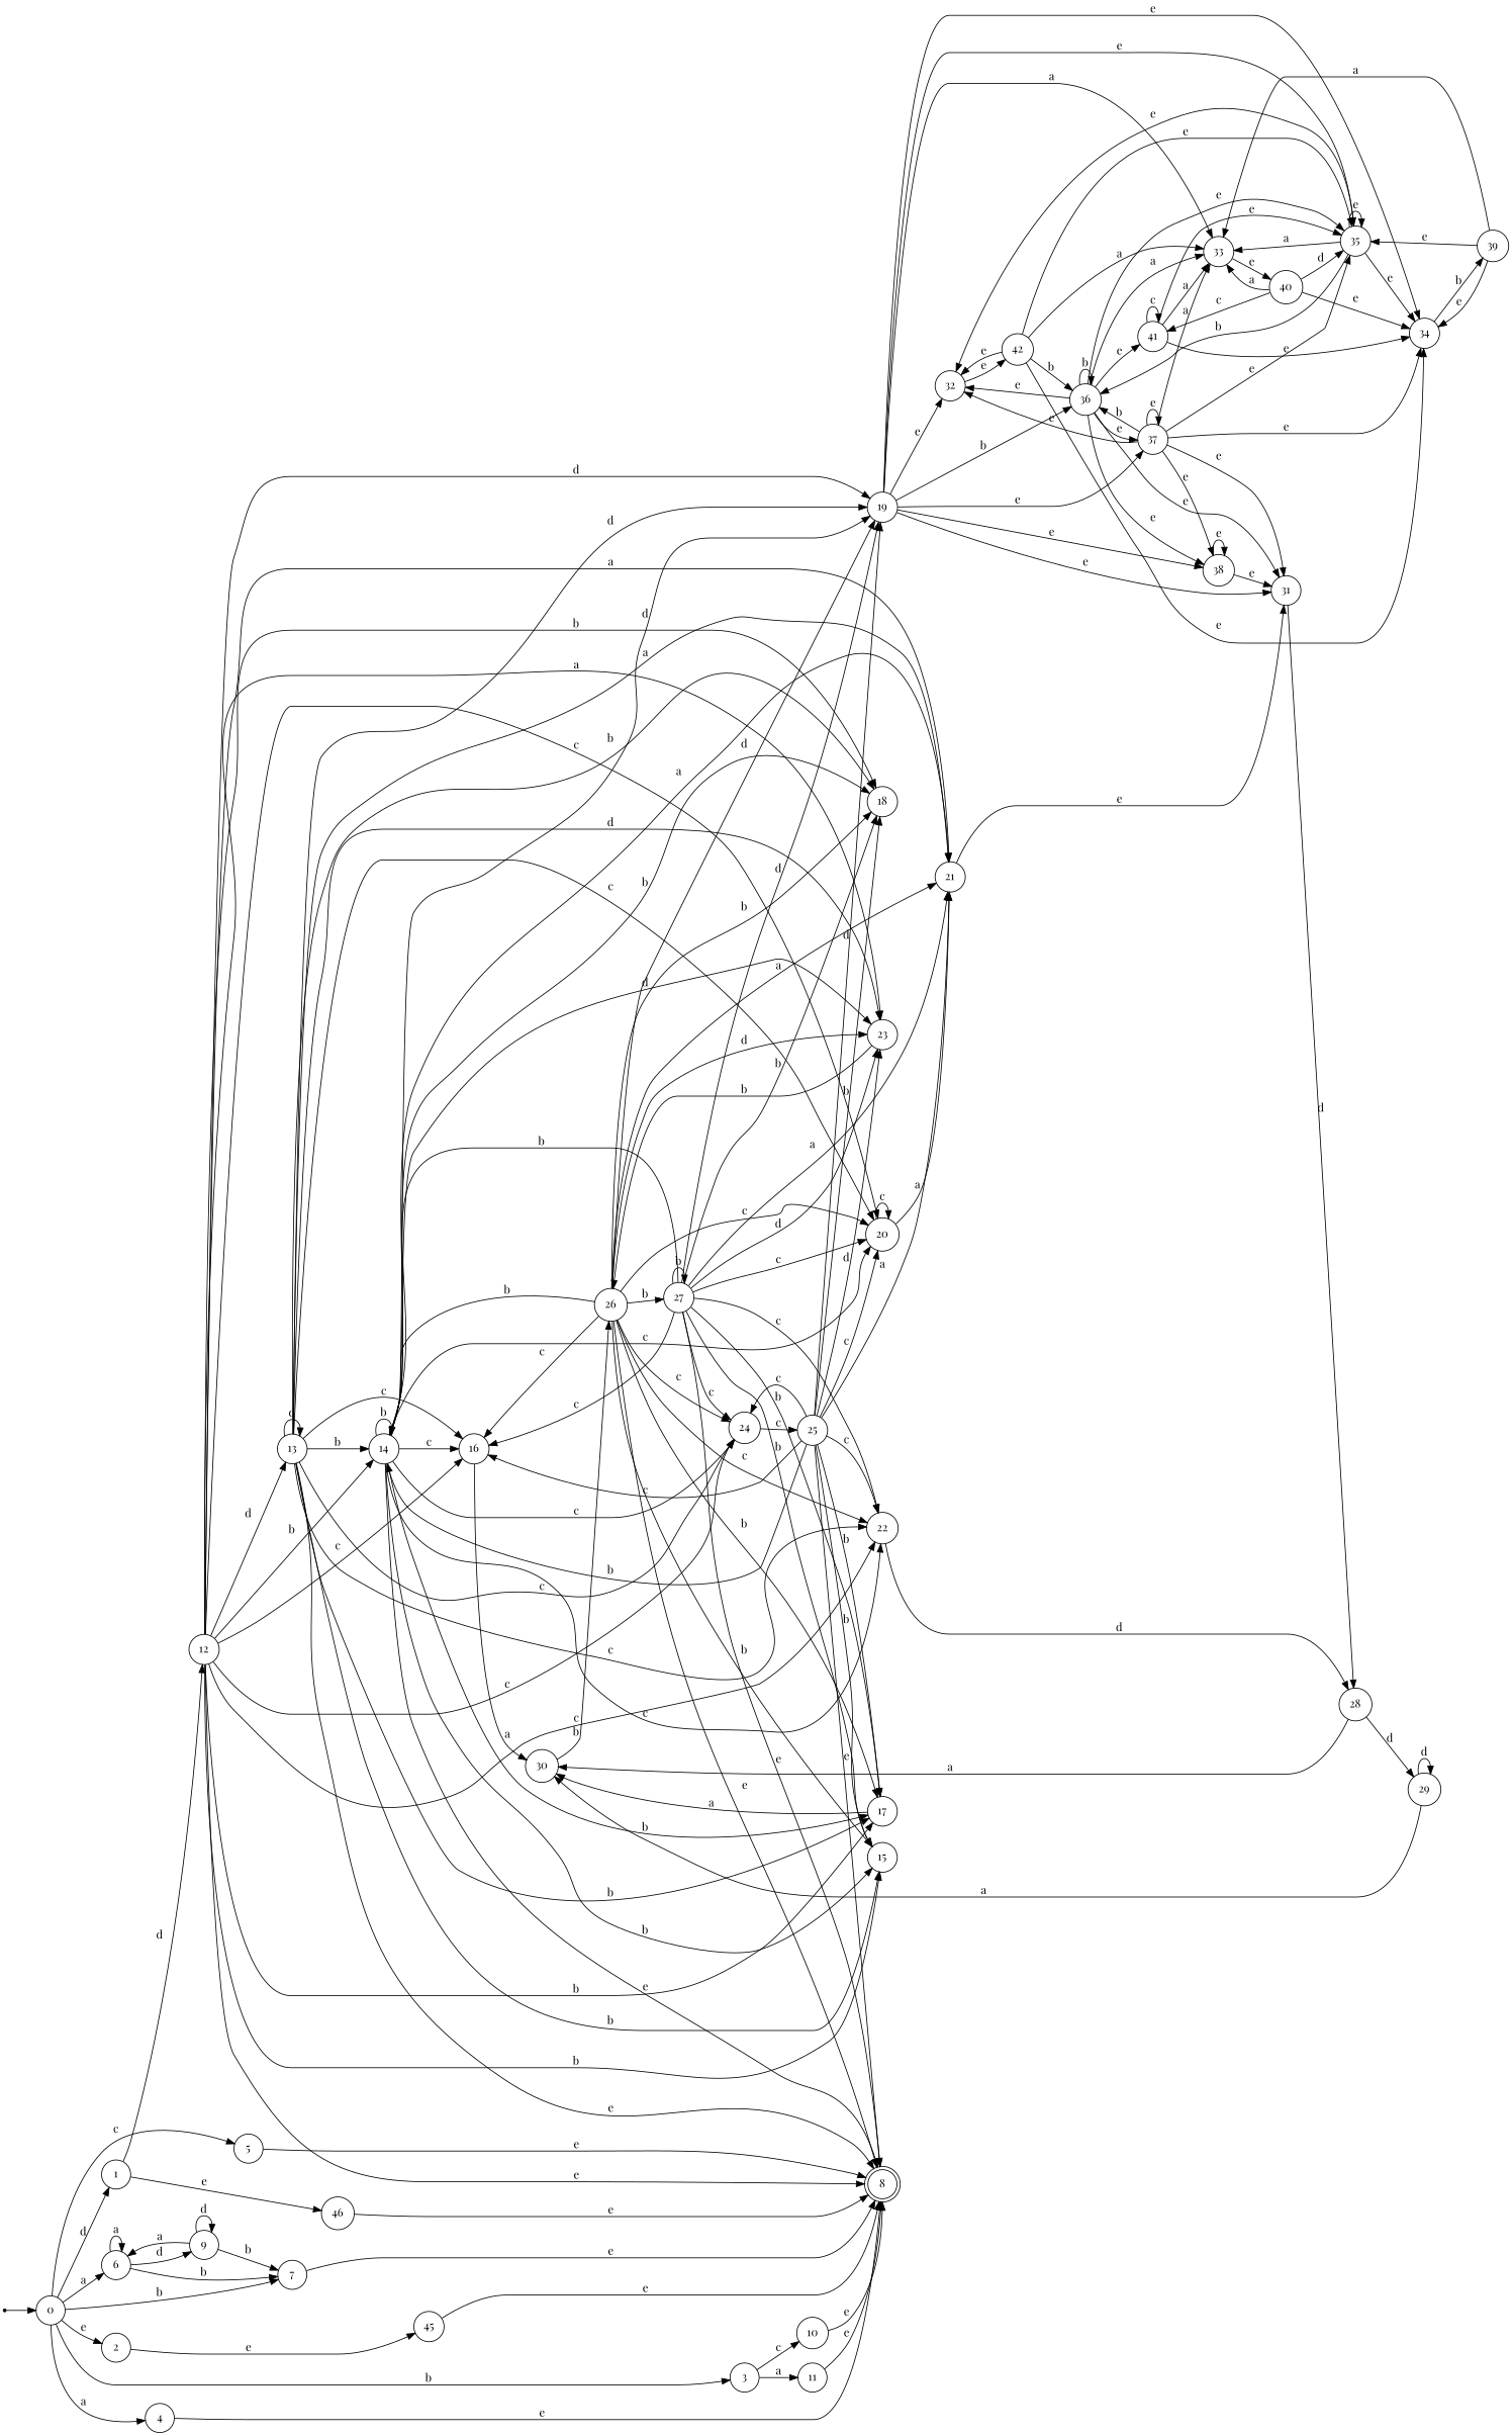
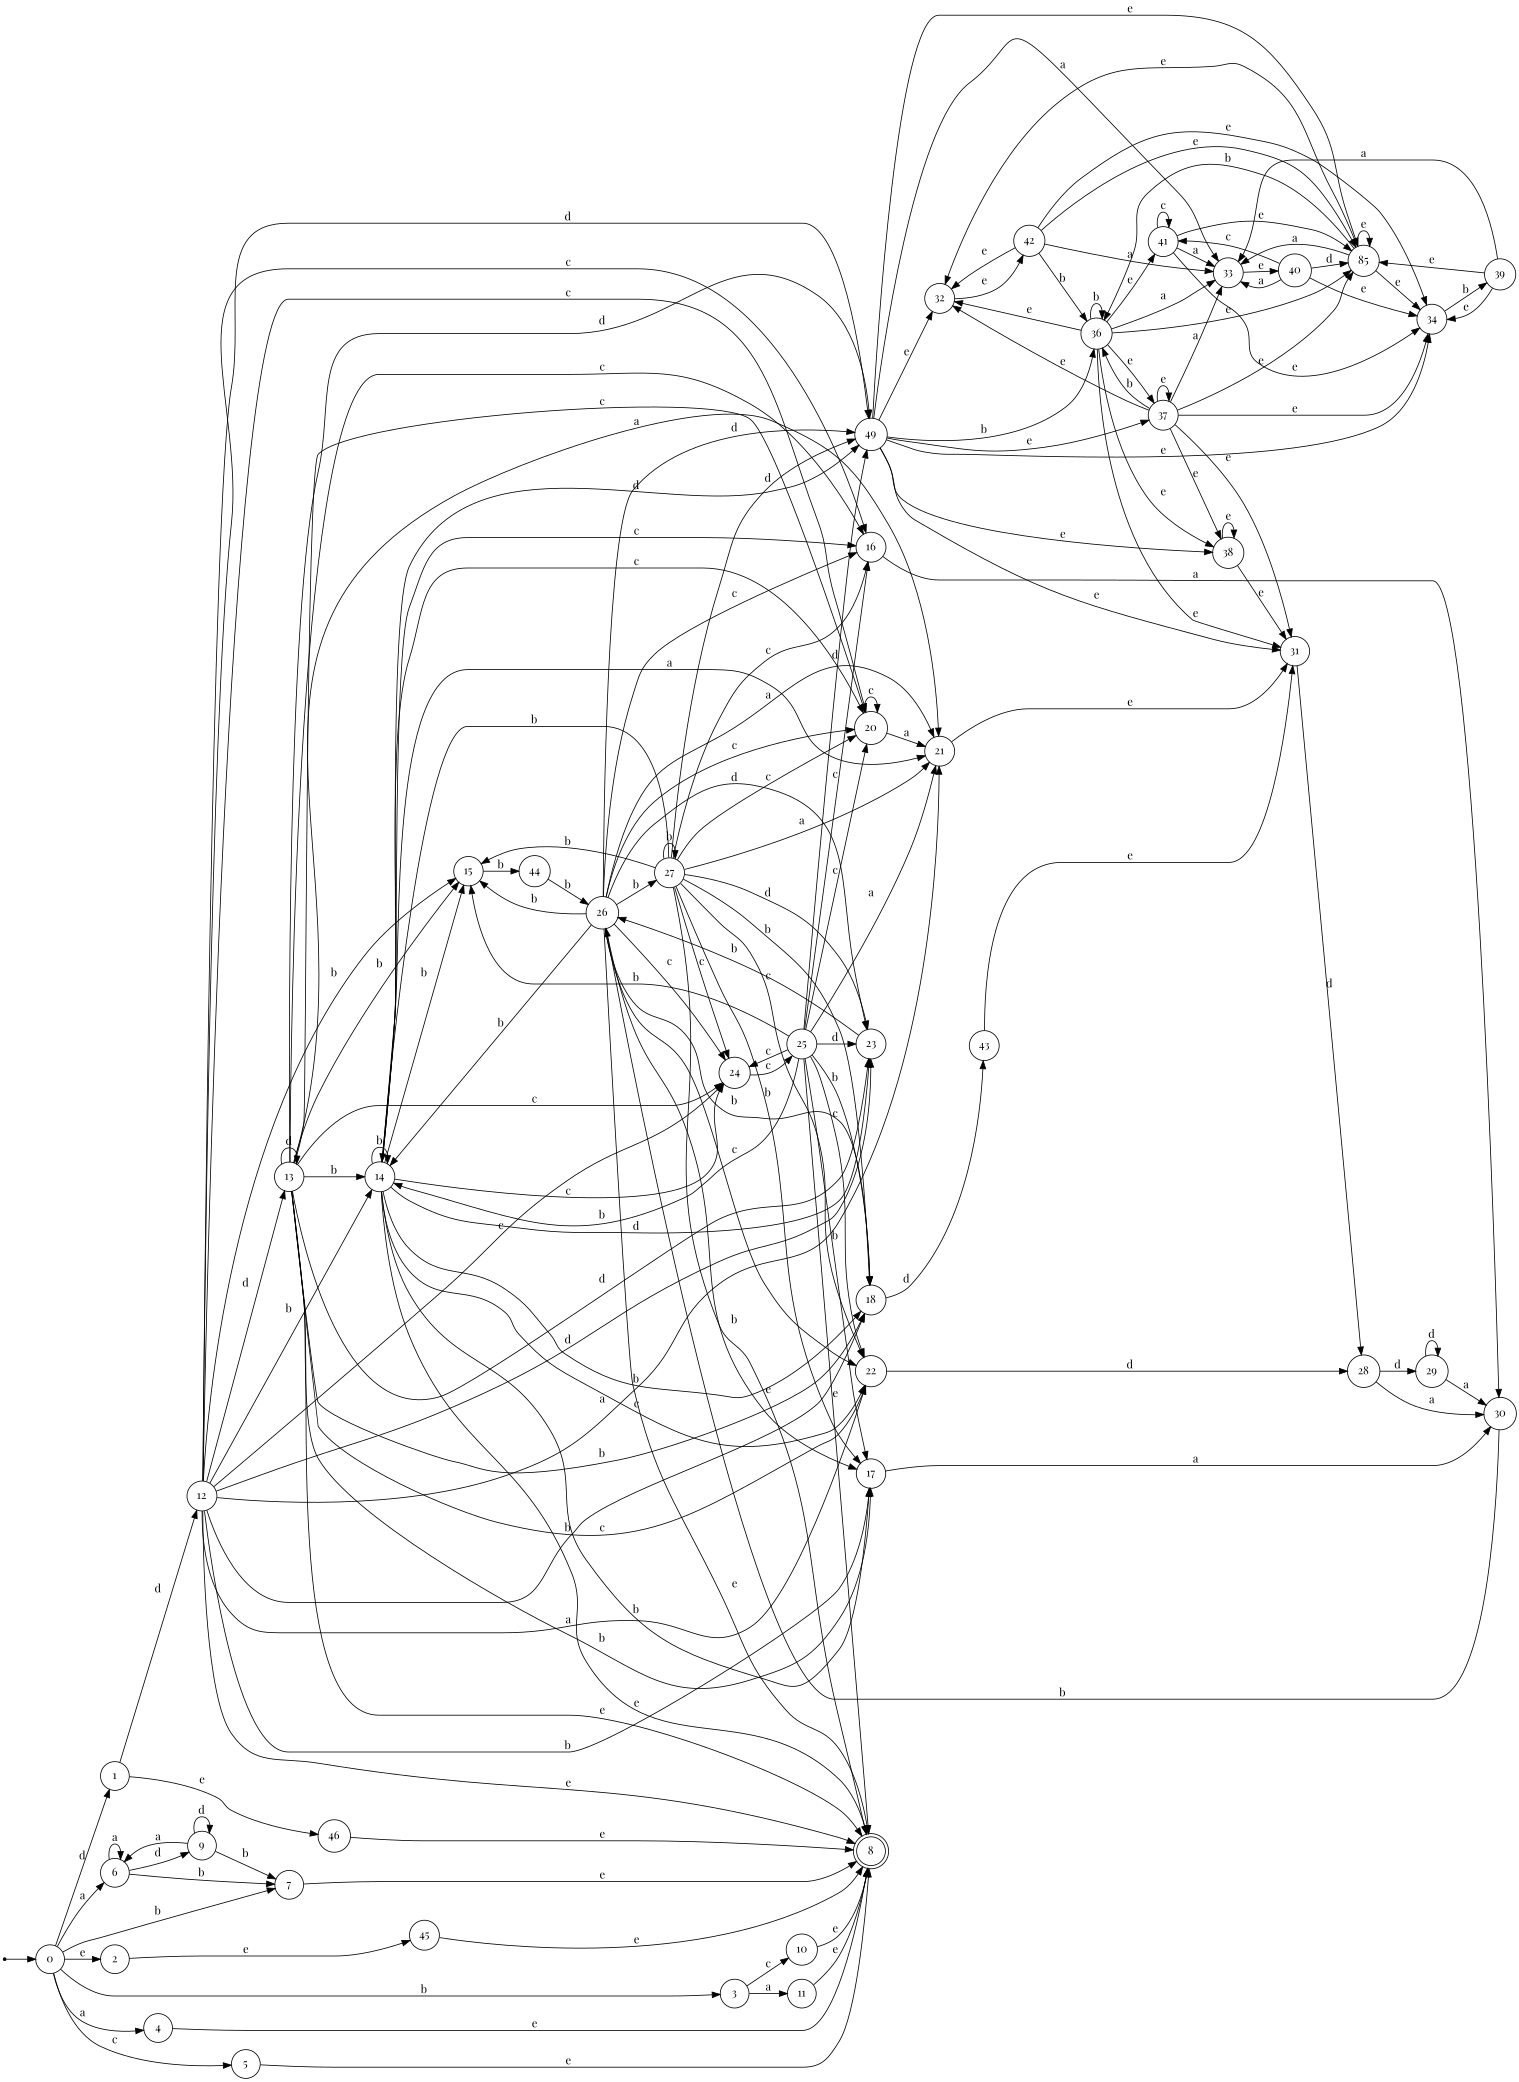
  digraph {
    fontname="Playfair Display"
    rankdir=LR
    node [fontname="Playfair Display" shape=circle]
    edge [fontname="Playfair Display"]
    dummy0 [shape=point]
    0
    1
    2
    3
    4
    5
    6
    7
    46
    12
    45
    10
    11
    8 [shape=doublecircle]
    9
    13
    14
    15
    16
    17
    18
-   19
+   19 [label=49]
    20
    21
    22
    23
    24
+   44
    30
+   43
    31
    32
    33
    34
-   35
+   35 [label=85]
    36
    37
    38
    28
    26
    25
    42
    40
    39
    41
    29
    27
    dummy0 -> 0
    0 -> 1 [label=d]
    0 -> 2 [label=e]
    0 -> 3 [label=b]
    0 -> 4 [label=a]
    0 -> 5 [label=c]
    0 -> 6 [label=a]
    0 -> 7 [label=b]
    1 -> 46 [label=e]
    1 -> 12 [label=d]
    2 -> 45 [label=e]
    3 -> 10 [label=c]
    3 -> 11 [label=a]
    4 -> 8 [label=e]
    5 -> 8 [label=e]
    6 -> 6 [label=a]
    6 -> 7 [label=b]
    6 -> 9 [label=d]
    7 -> 8 [label=e]
    46 -> 8 [label=e]
    12 -> 8 [label=e]
    12 -> 13 [label=d]
    12 -> 14 [label=b]
    12 -> 15 [label=b]
    12 -> 16 [label=c]
    12 -> 17 [label=b]
    12 -> 18 [label=b]
    12 -> 19 [label=d]
    12 -> 20 [label=c]
    12 -> 21 [label=a]
-   12 -> 22 [label=c]
-   12 -> 23 [label=a]
+   12 -> 22 [label=a]
+   12 -> 23 [label=d]
    12 -> 24 [label=c]
    45 -> 8 [label=e]
    10 -> 8 [label=e]
    11 -> 8 [label=e]
    9 -> 6 [label=a]
    9 -> 7 [label=b]
    9 -> 9 [label=d]
    13 -> 8 [label=e]
    13 -> 13 [label=d]
    13 -> 14 [label=b]
    13 -> 15 [label=b]
    13 -> 16 [label=c]
    13 -> 17 [label=b]
    13 -> 18 [label=b]
    13 -> 19 [label=d]
    13 -> 20 [label=c]
    13 -> 21 [label=a]
    13 -> 22 [label=c]
    13 -> 23 [label=d]
    13 -> 24 [label=c]
    14 -> 8 [label=e]
    14 -> 14 [label=b]
    14 -> 15 [label=b]
    14 -> 16 [label=c]
    14 -> 17 [label=b]
    14 -> 18 [label=b]
    14 -> 19 [label=d]
    14 -> 20 [label=c]
    14 -> 21 [label=a]
    14 -> 22 [label=c]
    14 -> 23 [label=d]
    14 -> 24 [label=c]
+   15 -> 44 [label=b]
    16 -> 30 [label=a]
    17 -> 30 [label=a]
+   18 -> 43 [label=d]
    19 -> 31 [label=e]
    19 -> 32 [label=e]
    19 -> 33 [label=a]
    19 -> 34 [label=e]
    19 -> 35 [label=e]
    19 -> 36 [label=b]
    19 -> 37 [label=e]
    19 -> 38 [label=e]
    20 -> 20 [label=c]
    20 -> 21 [label=a]
    21 -> 31 [label=e]
    22 -> 28 [label=d]
    23 -> 26 [label=b]
    24 -> 25 [label=c]
+   44 -> 26 [label=b]
    30 -> 26 [label=b]
+   43 -> 31 [label=e]
    31 -> 28 [label=d]
    32 -> 42 [label=e]
    33 -> 40 [label=e]
    34 -> 39 [label=b]
    35 -> 32 [label=e]
    35 -> 33 [label=a]
    35 -> 34 [label=e]
    35 -> 35 [label=e]
    35 -> 36 [label=b]
    36 -> 31 [label=e]
    36 -> 32 [label=e]
    36 -> 33 [label=a]
    36 -> 35 [label=e]
    36 -> 36 [label=b]
    36 -> 37 [label=e]
    36 -> 38 [label=e]
    36 -> 41 [label=e]
    37 -> 31 [label=e]
    37 -> 32 [label=e]
    37 -> 33 [label=a]
    37 -> 34 [label=e]
    37 -> 35 [label=e]
    37 -> 36 [label=b]
    37 -> 37 [label=e]
    37 -> 38 [label=e]
    38 -> 31 [label=e]
    38 -> 38 [label=e]
    28 -> 30 [label=a]
    28 -> 29 [label=d]
    26 -> 8 [label=e]
    26 -> 14 [label=b]
    26 -> 15 [label=b]
    26 -> 16 [label=c]
    26 -> 17 [label=b]
    26 -> 18 [label=b]
    26 -> 19 [label=d]
    26 -> 20 [label=c]
    26 -> 21 [label=a]
    26 -> 22 [label=c]
    26 -> 23 [label=d]
    26 -> 24 [label=c]
    26 -> 27 [label=b]
    25 -> 8 [label=e]
    25 -> 14 [label=b]
    25 -> 15 [label=b]
    25 -> 16 [label=c]
    25 -> 17 [label=b]
    25 -> 18 [label=b]
    25 -> 19 [label=d]
    25 -> 20 [label=c]
    25 -> 21 [label=a]
    25 -> 22 [label=c]
    25 -> 23 [label=d]
    25 -> 24 [label=c]
    42 -> 32 [label=e]
    42 -> 33 [label=a]
    42 -> 34 [label=e]
    42 -> 35 [label=e]
    42 -> 36 [label=b]
    40 -> 33 [label=a]
    40 -> 34 [label=e]
    40 -> 35 [label=d]
    40 -> 41 [label=c]
    39 -> 33 [label=a]
    39 -> 34 [label=e]
    39 -> 35 [label=e]
    41 -> 33 [label=a]
    41 -> 34 [label=e]
    41 -> 35 [label=e]
    41 -> 41 [label=c]
    29 -> 30 [label=a]
    29 -> 29 [label=d]
    27 -> 8 [label=e]
    27 -> 14 [label=b]
    27 -> 15 [label=b]
    27 -> 16 [label=c]
    27 -> 17 [label=b]
    27 -> 18 [label=b]
    27 -> 19 [label=d]
    27 -> 20 [label=c]
    27 -> 21 [label=a]
    27 -> 22 [label=c]
    27 -> 23 [label=d]
    27 -> 24 [label=c]
    27 -> 27 [label=b]
  }
